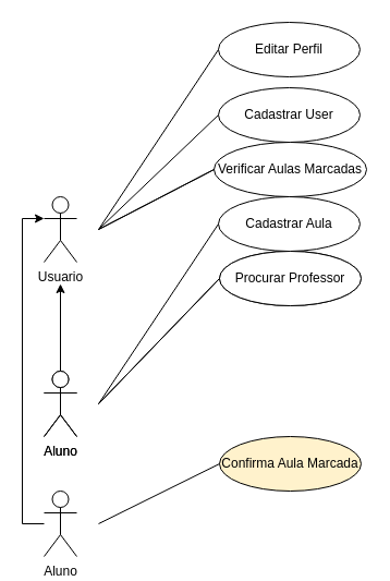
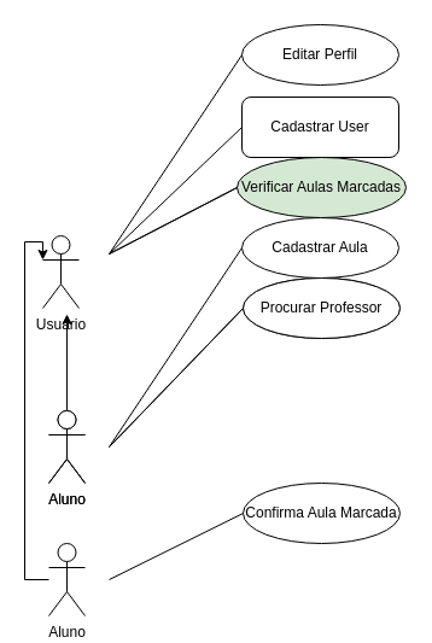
  <mxCell id="0" />
  <mxCell id="1" parent="0" />
- <mxCell id="2" value="Usuario" style="shape=umlActor;verticalLabelPosition=bottom;verticalAlign=top;html=1;outlineConnect=0;" parent="1" vertex="1"><mxGeometry x="40" y="180" width="30" height="60" as="geometry" /></mxCell>
- <mxCell id="3" value="Cadastrar User" style="ellipse;whiteSpace=wrap;html=1;" parent="1" vertex="1"><mxGeometry x="200" y="80" width="130" height="50" as="geometry" /></mxCell>
- <mxCell id="4" value="Verificar Aulas Marcadas " style="ellipse;whiteSpace=wrap;html=1;" parent="1" vertex="1"><mxGeometry x="196" y="130" width="140" height="50" as="geometry" /></mxCell>
+ <mxCell id="2" value="Usuario" style="shape=umlActor;verticalLabelPosition=bottom;verticalAlign=top;html=1;outlineConnect=0;" parent="1" vertex="1"><mxGeometry x="35" y="195" width="30" height="60" as="geometry" /></mxCell>
+ <mxCell id="3" value="Cadastrar User" style="whiteSpace=wrap;html=1;rounded=1;" parent="1" vertex="1"><mxGeometry x="200" y="80" width="130" height="50" as="geometry" /></mxCell>
+ <mxCell id="4" value="Verificar Aulas Marcadas " style="ellipse;whiteSpace=wrap;html=1;fillColor=#d5e8d4;" parent="1" vertex="1"><mxGeometry x="196" y="130" width="140" height="50" as="geometry" /></mxCell>
  <mxCell id="5" value="Cadastrar Aula" style="ellipse;whiteSpace=wrap;html=1;" parent="1" vertex="1"><mxGeometry x="200" y="180" width="130" height="50" as="geometry" /></mxCell>
  <mxCell id="6" value="Editar Perfil" style="ellipse;whiteSpace=wrap;html=1;" parent="1" vertex="1"><mxGeometry x="200" y="20" width="130" height="50" as="geometry" /></mxCell>
  <mxCell id="7" value="Procurar Professor" style="ellipse;whiteSpace=wrap;html=1;" parent="1" vertex="1"><mxGeometry x="201" y="230" width="130" height="50" as="geometry" /></mxCell>
  <mxCell id="8" style="edgeStyle=orthogonalEdgeStyle;rounded=0;orthogonalLoop=1;jettySize=auto;html=1;" parent="1" source="9" edge="1"><mxGeometry relative="1" as="geometry"><mxPoint x="55" y="260" as="targetPoint" /></mxGeometry></mxCell>
  <mxCell id="9" value="Aluno" style="shape=umlActor;verticalLabelPosition=bottom;verticalAlign=top;html=1;outlineConnect=0;" parent="1" vertex="1"><mxGeometry x="40" y="340" width="30" height="60" as="geometry" /></mxCell>
  <mxCell id="10" value="" style="endArrow=none;html=1;entryX=0;entryY=0.5;entryDx=0;entryDy=0;" parent="1" target="3" edge="1"><mxGeometry width="50" height="50" relative="1" as="geometry"><mxPoint x="90" y="210" as="sourcePoint" /><mxPoint x="370" y="280" as="targetPoint" /></mxGeometry></mxCell>
  <mxCell id="11" value="" style="endArrow=none;html=1;entryX=0;entryY=0.5;entryDx=0;entryDy=0;" parent="1" target="4" edge="1"><mxGeometry width="50" height="50" relative="1" as="geometry"><mxPoint x="90" y="210" as="sourcePoint" /><mxPoint x="200" y="105" as="targetPoint" /></mxGeometry></mxCell>
  <mxCell id="12" value="" style="endArrow=none;html=1;entryX=0;entryY=0.5;entryDx=0;entryDy=0;" parent="1" target="6" edge="1"><mxGeometry width="50" height="50" relative="1" as="geometry"><mxPoint x="90" y="210" as="sourcePoint" /><mxPoint x="220" y="125" as="targetPoint" /></mxGeometry></mxCell>
  <mxCell id="13" value="Procurar Professor" style="ellipse;whiteSpace=wrap;html=1;" parent="1" vertex="1"><mxGeometry x="201" y="230" width="130" height="50" as="geometry" /></mxCell>
- <mxCell id="14" value="Confirma Aula Marcada" style="ellipse;whiteSpace=wrap;html=1;fillColor=#fff2cc;" parent="1" vertex="1"><mxGeometry x="201" y="400" width="130" height="50" as="geometry" /></mxCell>
+ <mxCell id="14" value="Confirma Aula Marcada" style="ellipse;whiteSpace=wrap;html=1;" parent="1" vertex="1"><mxGeometry x="201" y="400" width="130" height="50" as="geometry" /></mxCell>
  <mxCell id="15" value="" style="endArrow=none;html=1;entryX=0;entryY=0.5;entryDx=0;entryDy=0;" parent="1" edge="1"><mxGeometry width="50" height="50" relative="1" as="geometry"><mxPoint x="90" y="210" as="sourcePoint" /><mxPoint x="196" y="155" as="targetPoint" /></mxGeometry></mxCell>
  <mxCell id="16" value="" style="endArrow=none;html=1;entryX=0;entryY=0.5;entryDx=0;entryDy=0;" parent="1" target="5" edge="1"><mxGeometry width="50" height="50" relative="1" as="geometry"><mxPoint x="90" y="370" as="sourcePoint" /><mxPoint x="206" y="165" as="targetPoint" /></mxGeometry></mxCell>
  <mxCell id="17" value="" style="endArrow=none;html=1;entryX=0;entryY=0.5;entryDx=0;entryDy=0;" parent="1" target="13" edge="1"><mxGeometry width="50" height="50" relative="1" as="geometry"><mxPoint x="90" y="370" as="sourcePoint" /><mxPoint x="216" y="175" as="targetPoint" /></mxGeometry></mxCell>
  <mxCell id="18" value="Aluno" style="shape=umlActor;verticalLabelPosition=bottom;verticalAlign=top;html=1;outlineConnect=0;" parent="1" vertex="1"><mxGeometry x="40" y="340" width="30" height="60" as="geometry" /></mxCell>
  <mxCell id="19" style="edgeStyle=orthogonalEdgeStyle;rounded=0;orthogonalLoop=1;jettySize=auto;html=1;entryX=0;entryY=0.333;entryDx=0;entryDy=0;entryPerimeter=0;" parent="1" source="20" target="2" edge="1"><mxGeometry relative="1" as="geometry"><Array as="points"><mxPoint x="20" y="480" /><mxPoint x="20" y="200" /></Array></mxGeometry></mxCell>
  <mxCell id="20" value="Aluno" style="shape=umlActor;verticalLabelPosition=bottom;verticalAlign=top;html=1;outlineConnect=0;" parent="1" vertex="1"><mxGeometry x="40" y="450" width="30" height="60" as="geometry" /></mxCell>
  <mxCell id="21" value="" style="endArrow=none;html=1;entryX=0;entryY=0.5;entryDx=0;entryDy=0;" parent="1" edge="1"><mxGeometry width="50" height="50" relative="1" as="geometry"><mxPoint x="90" y="370" as="sourcePoint" /><mxPoint x="201" y="255" as="targetPoint" /></mxGeometry></mxCell>
  <mxCell id="22" value="" style="endArrow=none;html=1;entryX=0;entryY=0.5;entryDx=0;entryDy=0;" parent="1" target="14" edge="1"><mxGeometry width="50" height="50" relative="1" as="geometry"><mxPoint x="90" y="480" as="sourcePoint" /><mxPoint x="211" y="265" as="targetPoint" /></mxGeometry></mxCell>
